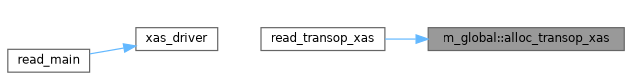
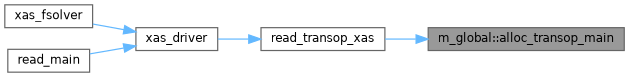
  digraph {
    rankdir=RL
    node [color=grey40 fillcolor=white fontname=Helvetica fontsize=10 shape=box style=filled]
    edge [color=steelblue1 dir=back fontname=Helvetica fontsize=10 labelfontname=Helvetica labelfontsize=10 style=solid]
-   n1 [color=gray40 fillcolor=grey60 fontcolor=black height=0.2 label="m_global::alloc_transop_xas" width=0.4]
+   n1 [color=gray40 fillcolor=grey60 fontcolor=black height=0.2 label="m_global::alloc_transop_main" width=0.4]
    n2 [height=0.2 label=read_transop_xas width=0.4]
    n3 [height=0.2 label=xas_driver width=0.4]
+   n4 [height=0.2 label=xas_fsolver width=0.4]
    n5 [height=0.2 label=read_main width=0.4]
    n1 -> n2
+   n2 -> n3
+   n3 -> n4
    n3 -> n5
  }
